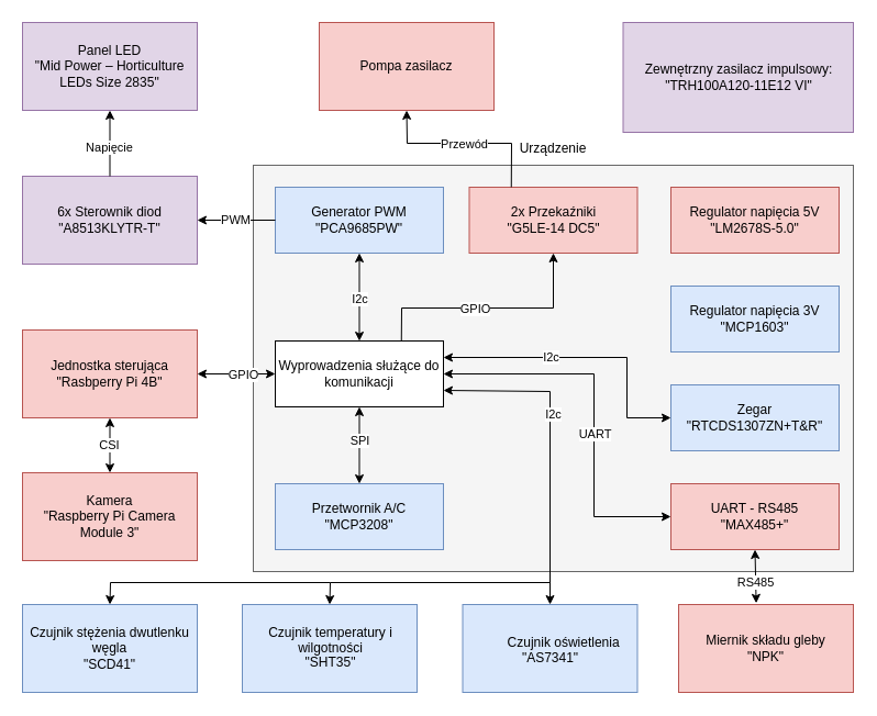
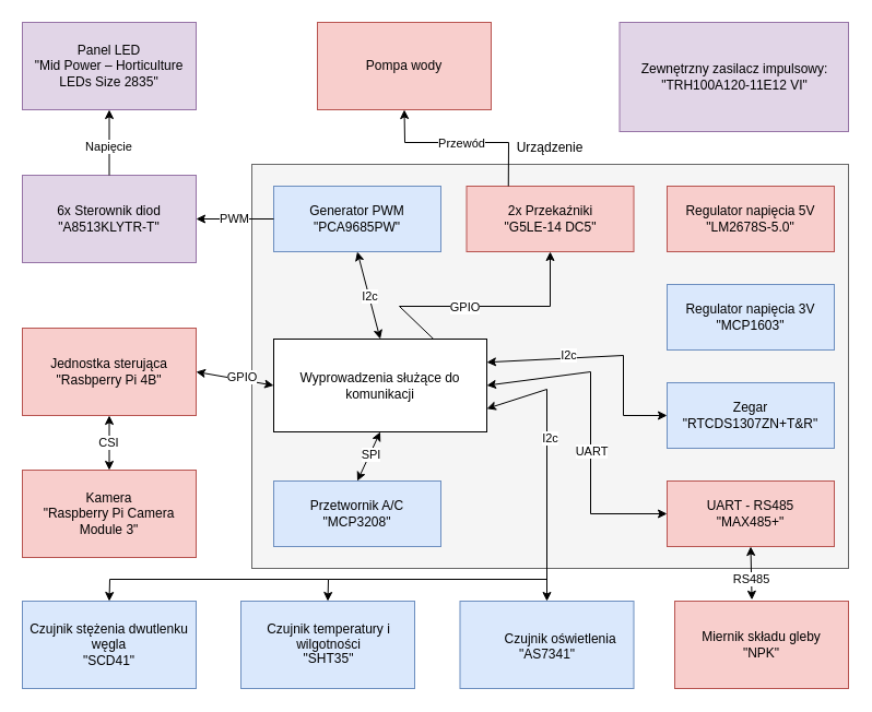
  <mxCell id="0" />
  <mxCell id="1" parent="0" />
  <mxCell id="2" value="" style="rounded=0;whiteSpace=wrap;html=1;fillColor=#f5f5f5;fontColor=#333333;strokeColor=#666666;" parent="1" vertex="1"><mxGeometry x="230" y="150" width="546" height="370" as="geometry" /></mxCell>
  <mxCell id="3" value="&lt;div align=&quot;center&quot;&gt;Zegar &quot;RTCDS1307ZN+T&amp;amp;R&quot;&lt;/div&gt;" style="rounded=0;whiteSpace=wrap;html=1;fillColor=#dae8fc;strokeColor=#6c8ebf;align=center;" parent="1" vertex="1"><mxGeometry x="610" y="350" width="153" height="60" as="geometry" /></mxCell>
  <mxCell id="4" value="Zewnętrzny zasilacz impulsowy: &quot;TRH100A120-11E12 VI&quot;" style="rounded=0;whiteSpace=wrap;html=1;fillColor=#e1d5e7;strokeColor=#9673a6;" parent="1" vertex="1"><mxGeometry x="566.5" y="20" width="209.5" height="100" as="geometry" /></mxCell>
- <mxCell id="5" value="Pompa zasilacz" style="rounded=0;whiteSpace=wrap;html=1;fillColor=#f8cecc;strokeColor=#b85450;" parent="1" vertex="1"><mxGeometry x="290" y="20" width="159" height="80" as="geometry" /></mxCell>
+ <mxCell id="5" value="Pompa wody" style="rounded=0;whiteSpace=wrap;html=1;fillColor=#f8cecc;strokeColor=#b85450;" parent="1" vertex="1"><mxGeometry x="290" y="20" width="159" height="80" as="geometry" /></mxCell>
  <mxCell id="6" value="&lt;div&gt;6x Sterownik diod&lt;/div&gt;&lt;div&gt;&quot;A8513KLYTR-T&quot;&lt;/div&gt;" style="rounded=0;whiteSpace=wrap;html=1;fillColor=#e1d5e7;strokeColor=#9673a6;" parent="1" vertex="1"><mxGeometry x="20" y="160" width="159" height="80" as="geometry" /></mxCell>
  <mxCell id="7" value="Urządzenie" style="text;html=1;align=center;verticalAlign=middle;whiteSpace=wrap;rounded=0;" parent="1" vertex="1"><mxGeometry x="473" y="120" width="60" height="30" as="geometry" /></mxCell>
  <mxCell id="8" value="&lt;div&gt;Jednostka sterująca&lt;/div&gt;&lt;div&gt;&quot;Rasbperry Pi 4B&quot;&lt;/div&gt;" style="rounded=0;whiteSpace=wrap;html=1;fillColor=#f8cecc;strokeColor=#b85450;" vertex="1" parent="1"><mxGeometry x="20" y="300" width="159" height="80" as="geometry" /></mxCell>
  <mxCell id="9" value="Panel LED&lt;br&gt;&quot;Mid Power – Horticulture LEDs Size 2835&quot;" style="rounded=0;whiteSpace=wrap;html=1;fillColor=#e1d5e7;strokeColor=#9673a6;" vertex="1" parent="1"><mxGeometry x="20" y="20" width="159" height="80" as="geometry" /></mxCell>
  <mxCell id="10" value="&lt;p align=&quot;center&quot; style=&quot;line-height: 115%&quot; class=&quot;western&quot;&gt;Czujnik temperatury i wilgotności&lt;br&gt;&quot;SHT35&quot;&lt;/p&gt;" style="rounded=0;whiteSpace=wrap;html=1;fillColor=#dae8fc;strokeColor=#6c8ebf;align=left;" vertex="1" parent="1"><mxGeometry x="220" y="550" width="159" height="80" as="geometry" /></mxCell>
  <mxCell id="11" value="&lt;p align=&quot;center&quot; style=&quot;line-height: 115%; text-indent: 0.64cm; margin-bottom: 0.21cm&quot;&gt;Czujnik oświetlenia&lt;br&gt;&quot;AS7341&quot;&lt;/p&gt;" style="rounded=0;whiteSpace=wrap;html=1;fillColor=#dae8fc;strokeColor=#6c8ebf;align=center;" vertex="1" parent="1"><mxGeometry x="420.5" y="550" width="159" height="80" as="geometry" /></mxCell>
  <mxCell id="12" value="Czujnik stężenia dwutlenku węgla&lt;br&gt;&quot;SCD41&quot;" style="rounded=0;whiteSpace=wrap;html=1;fillColor=#dae8fc;strokeColor=#6c8ebf;" vertex="1" parent="1"><mxGeometry x="20" y="550" width="159" height="80" as="geometry" /></mxCell>
  <mxCell id="13" value="2x Przekaźniki&lt;br&gt;&quot;G5LE-14 DC5&quot;" style="rounded=0;whiteSpace=wrap;html=1;fillColor=#f8cecc;strokeColor=#b85450;align=center;" vertex="1" parent="1"><mxGeometry x="426.5" y="170" width="153" height="60" as="geometry" /></mxCell>
  <mxCell id="14" value="Przetwornik A/C&lt;br&gt;&quot;MCP3208&quot;" style="rounded=0;whiteSpace=wrap;html=1;fillColor=#dae8fc;strokeColor=#6c8ebf;align=center;" vertex="1" parent="1"><mxGeometry x="250" y="440" width="153" height="60" as="geometry" /></mxCell>
  <mxCell id="15" value="&lt;div&gt;Generator PWM&lt;/div&gt;&lt;div&gt;&quot;PCA9685PW&quot;&lt;/div&gt;" style="rounded=0;whiteSpace=wrap;html=1;fillColor=#dae8fc;strokeColor=#6c8ebf;align=center;" vertex="1" parent="1"><mxGeometry x="250" y="170" width="153" height="60" as="geometry" /></mxCell>
  <mxCell id="16" value="Regulator napięcia 5V&lt;br&gt; &quot;LM2678S-5.0&quot;" style="rounded=0;whiteSpace=wrap;html=1;fillColor=#f8cecc;strokeColor=#b85450;align=center;" vertex="1" parent="1"><mxGeometry x="610" y="170" width="153" height="60" as="geometry" /></mxCell>
  <mxCell id="17" value="Regulator napięcia 3V &quot;MCP1603&quot;" style="rounded=0;whiteSpace=wrap;html=1;fillColor=#dae8fc;strokeColor=#6c8ebf;align=center;" vertex="1" parent="1"><mxGeometry x="610" y="260" width="153" height="60" as="geometry" /></mxCell>
  <mxCell id="18" value="UART - RS485&lt;br&gt;&quot;MAX485+&quot;" style="rounded=0;whiteSpace=wrap;html=1;fillColor=#f8cecc;strokeColor=#b85450;align=center;" vertex="1" parent="1"><mxGeometry x="610" y="440" width="153" height="60" as="geometry" /></mxCell>
- <mxCell id="19" value="Wyprowadzenia służące do komunikacji" style="rounded=0;whiteSpace=wrap;html=1;align=center;" vertex="1" parent="1"><mxGeometry x="250" y="310" width="153" height="60" as="geometry" /></mxCell>
+ <mxCell id="19" value="Wyprowadzenia służące do komunikacji" style="rounded=0;whiteSpace=wrap;html=1;align=center;" vertex="1" parent="1"><mxGeometry x="250" y="310" width="195" height="85" as="geometry" /></mxCell>
  <mxCell id="20" value="Miernik składu gleby&lt;br&gt;&quot;NPK&quot;" style="rounded=0;whiteSpace=wrap;html=1;fillColor=#f8cecc;strokeColor=#b85450;" vertex="1" parent="1"><mxGeometry x="617" y="550" width="159" height="80" as="geometry" /></mxCell>
  <mxCell id="21" value="" style="endArrow=classic;html=1;rounded=0;entryX=0.5;entryY=0;entryDx=0;entryDy=0;exitX=0.5;exitY=1;exitDx=0;exitDy=0;startArrow=classic;startFill=1;" edge="1" parent="1" source="19" target="14"><mxGeometry width="50" height="50" relative="1" as="geometry"><mxPoint x="376.5" y="420" as="sourcePoint" /><mxPoint x="426.5" y="370" as="targetPoint" /></mxGeometry></mxCell>
  <mxCell id="22" value="SPI" style="edgeLabel;html=1;align=center;verticalAlign=middle;resizable=0;points=[];" vertex="1" connectable="0" parent="21"><mxGeometry x="-0.189" y="2" relative="1" as="geometry"><mxPoint x="-2" y="2" as="offset" /></mxGeometry></mxCell>
  <mxCell id="23" value="" style="endArrow=classic;html=1;rounded=0;entryX=0.5;entryY=0;entryDx=0;entryDy=0;exitX=1;exitY=0.75;exitDx=0;exitDy=0;startArrow=classic;startFill=1;" edge="1" parent="1" source="19" target="11"><mxGeometry width="50" height="50" relative="1" as="geometry"><mxPoint x="449" y="380" as="sourcePoint" /><mxPoint x="449" y="450" as="targetPoint" /><Array as="points"><mxPoint x="500" y="356" /></Array></mxGeometry></mxCell>
  <mxCell id="24" value="I2c" style="edgeLabel;html=1;align=center;verticalAlign=middle;resizable=0;points=[];" vertex="1" connectable="0" parent="23"><mxGeometry x="-0.189" y="2" relative="1" as="geometry"><mxPoint as="offset" /></mxGeometry></mxCell>
  <mxCell id="25" value="" style="endArrow=classic;html=1;rounded=0;entryX=0.5;entryY=0;entryDx=0;entryDy=0;" edge="1" parent="1" target="10"><mxGeometry width="50" height="50" relative="1" as="geometry"><mxPoint x="500" y="530" as="sourcePoint" /><mxPoint x="500" y="460" as="targetPoint" /><Array as="points"><mxPoint x="300" y="530" /></Array></mxGeometry></mxCell>
  <mxCell id="26" value="" style="endArrow=classic;html=1;rounded=0;entryX=0.5;entryY=0;entryDx=0;entryDy=0;" edge="1" parent="1" target="12"><mxGeometry width="50" height="50" relative="1" as="geometry"><mxPoint x="300" y="530" as="sourcePoint" /><mxPoint x="320" y="490" as="targetPoint" /><Array as="points"><mxPoint x="100" y="530" /></Array></mxGeometry></mxCell>
  <mxCell id="27" value="" style="endArrow=classic;html=1;rounded=0;exitX=0.5;exitY=0;exitDx=0;exitDy=0;entryX=0.5;entryY=1;entryDx=0;entryDy=0;startArrow=classic;startFill=1;" edge="1" parent="1" source="19" target="15"><mxGeometry width="50" height="50" relative="1" as="geometry"><mxPoint x="450" y="310" as="sourcePoint" /><mxPoint x="500" y="260" as="targetPoint" /></mxGeometry></mxCell>
  <mxCell id="28" value="I2c" style="edgeLabel;html=1;align=center;verticalAlign=middle;resizable=0;points=[];" vertex="1" connectable="0" parent="27"><mxGeometry x="-0.013" relative="1" as="geometry"><mxPoint as="offset" /></mxGeometry></mxCell>
  <mxCell id="29" value="" style="endArrow=classic;html=1;rounded=0;entryX=0.5;entryY=1;entryDx=0;entryDy=0;exitX=0.75;exitY=0;exitDx=0;exitDy=0;" edge="1" parent="1" source="19" target="13"><mxGeometry width="50" height="50" relative="1" as="geometry"><mxPoint x="460" y="330" as="sourcePoint" /><mxPoint x="510" y="280" as="targetPoint" /><Array as="points"><mxPoint x="365" y="280" /><mxPoint x="503" y="280" /></Array></mxGeometry></mxCell>
  <mxCell id="30" value="&lt;div&gt;GPIO&lt;/div&gt;" style="edgeLabel;html=1;align=center;verticalAlign=middle;resizable=0;points=[];" vertex="1" connectable="0" parent="29"><mxGeometry x="-0.107" relative="1" as="geometry"><mxPoint as="offset" /></mxGeometry></mxCell>
  <mxCell id="31" value="" style="endArrow=classic;html=1;rounded=0;exitX=1;exitY=0.5;exitDx=0;exitDy=0;entryX=0;entryY=0.5;entryDx=0;entryDy=0;startArrow=classic;startFill=1;" edge="1" parent="1" source="19" target="18"><mxGeometry width="50" height="50" relative="1" as="geometry"><mxPoint x="480" y="350" as="sourcePoint" /><mxPoint x="530" y="300" as="targetPoint" /><Array as="points"><mxPoint x="540" y="340" /><mxPoint x="540" y="470" /></Array></mxGeometry></mxCell>
  <mxCell id="32" value="UART" style="edgeLabel;html=1;align=center;verticalAlign=middle;resizable=0;points=[];" vertex="1" connectable="0" parent="31"><mxGeometry x="0.134" y="2" relative="1" as="geometry"><mxPoint x="-2" as="offset" /></mxGeometry></mxCell>
  <mxCell id="33" value="" style="endArrow=classic;startArrow=classic;html=1;rounded=0;entryX=0.5;entryY=1;entryDx=0;entryDy=0;exitX=0.444;exitY=-0.015;exitDx=0;exitDy=0;exitPerimeter=0;" edge="1" parent="1" source="20" target="18"><mxGeometry width="50" height="50" relative="1" as="geometry"><mxPoint x="630" y="550" as="sourcePoint" /><mxPoint x="680" y="500" as="targetPoint" /></mxGeometry></mxCell>
  <mxCell id="34" value="RS485" style="edgeLabel;html=1;align=center;verticalAlign=middle;resizable=0;points=[];" vertex="1" connectable="0" parent="33"><mxGeometry x="-0.345" y="-1" relative="1" as="geometry"><mxPoint x="-2" y="-3" as="offset" /></mxGeometry></mxCell>
  <mxCell id="35" value="" style="endArrow=classic;startArrow=classic;html=1;rounded=0;entryX=0;entryY=0.5;entryDx=0;entryDy=0;exitX=1;exitY=0.5;exitDx=0;exitDy=0;" edge="1" parent="1" source="8" target="19"><mxGeometry width="50" height="50" relative="1" as="geometry"><mxPoint x="160" y="460" as="sourcePoint" /><mxPoint x="210" y="410" as="targetPoint" /></mxGeometry></mxCell>
  <mxCell id="36" value="GPIO" style="edgeLabel;html=1;align=center;verticalAlign=middle;resizable=0;points=[];" vertex="1" connectable="0" parent="35"><mxGeometry x="-0.341" relative="1" as="geometry"><mxPoint x="18" as="offset" /></mxGeometry></mxCell>
  <mxCell id="37" value="" style="endArrow=classic;html=1;rounded=0;exitX=0;exitY=0.5;exitDx=0;exitDy=0;entryX=1;entryY=0.5;entryDx=0;entryDy=0;" edge="1" parent="1" source="15" target="6"><mxGeometry width="50" height="50" relative="1" as="geometry"><mxPoint x="210" y="140" as="sourcePoint" /><mxPoint x="260" y="90" as="targetPoint" /></mxGeometry></mxCell>
  <mxCell id="38" value="PWM" style="edgeLabel;html=1;align=center;verticalAlign=middle;resizable=0;points=[];" vertex="1" connectable="0" parent="37"><mxGeometry x="0.037" y="-1" relative="1" as="geometry"><mxPoint as="offset" /></mxGeometry></mxCell>
  <mxCell id="39" value="" style="endArrow=classic;html=1;rounded=0;exitX=0.5;exitY=0;exitDx=0;exitDy=0;entryX=0.5;entryY=1;entryDx=0;entryDy=0;" edge="1" parent="1" source="6" target="9"><mxGeometry width="50" height="50" relative="1" as="geometry"><mxPoint x="200" y="130" as="sourcePoint" /><mxPoint x="250" y="80" as="targetPoint" /></mxGeometry></mxCell>
  <mxCell id="40" value="Napięcie" style="edgeLabel;html=1;align=center;verticalAlign=middle;resizable=0;points=[];" vertex="1" connectable="0" parent="39"><mxGeometry x="-0.107" y="1" relative="1" as="geometry"><mxPoint as="offset" /></mxGeometry></mxCell>
  <mxCell id="41" value="" style="endArrow=classic;startArrow=classic;html=1;rounded=0;exitX=1;exitY=0.25;exitDx=0;exitDy=0;entryX=0;entryY=0.5;entryDx=0;entryDy=0;" edge="1" parent="1" source="19" target="3"><mxGeometry width="50" height="50" relative="1" as="geometry"><mxPoint x="510" y="320" as="sourcePoint" /><mxPoint x="560" y="270" as="targetPoint" /><Array as="points"><mxPoint x="570" y="325" /><mxPoint x="570" y="380" /></Array></mxGeometry></mxCell>
  <mxCell id="42" value="I2c" style="edgeLabel;html=1;align=center;verticalAlign=middle;resizable=0;points=[];" vertex="1" connectable="0" parent="41"><mxGeometry x="0.03" y="1" relative="1" as="geometry"><mxPoint x="-38" as="offset" /></mxGeometry></mxCell>
  <mxCell id="43" value="&lt;div align=&quot;center&quot;&gt;&lt;font style=&quot;font-size: 12px;&quot;&gt;Kamera&lt;/font&gt;&lt;/div&gt;&lt;div align=&quot;center&quot;&gt;&lt;font style=&quot;font-size: 12px;&quot;&gt;&lt;span style=&quot;font-weight: normal;&quot;&gt;&quot;Raspberry Pi Camera Module 3&quot;&lt;/span&gt;&lt;/font&gt;&lt;/div&gt;" style="rounded=0;whiteSpace=wrap;html=1;fillColor=#f8cecc;strokeColor=#b85450;align=center;" vertex="1" parent="1"><mxGeometry x="20" y="430" width="159" height="80" as="geometry" /></mxCell>
  <mxCell id="44" value="" style="endArrow=classic;startArrow=classic;html=1;rounded=0;exitX=0.5;exitY=0;exitDx=0;exitDy=0;entryX=0.5;entryY=1;entryDx=0;entryDy=0;" edge="1" parent="1" source="43" target="8"><mxGeometry width="50" height="50" relative="1" as="geometry"><mxPoint x="70" y="420" as="sourcePoint" /><mxPoint x="120" y="370" as="targetPoint" /></mxGeometry></mxCell>
  <mxCell id="45" value="CSI" style="edgeLabel;html=1;align=center;verticalAlign=middle;resizable=0;points=[];" vertex="1" connectable="0" parent="44"><mxGeometry x="0.053" y="1" relative="1" as="geometry"><mxPoint as="offset" /></mxGeometry></mxCell>
  <mxCell id="46" value="" style="endArrow=classic;html=1;rounded=0;exitX=0.25;exitY=0;exitDx=0;exitDy=0;entryX=0.5;entryY=1;entryDx=0;entryDy=0;" edge="1" parent="1" source="13" target="5"><mxGeometry width="50" height="50" relative="1" as="geometry"><mxPoint x="480" y="90" as="sourcePoint" /><mxPoint x="530" y="40" as="targetPoint" /><Array as="points"><mxPoint x="465" y="130" /><mxPoint x="370" y="130" /></Array></mxGeometry></mxCell>
  <mxCell id="47" value="Przewód" style="edgeLabel;html=1;align=center;verticalAlign=middle;resizable=0;points=[];" vertex="1" connectable="0" parent="46"><mxGeometry x="0.011" y="2" relative="1" as="geometry"><mxPoint x="-1" y="-2" as="offset" /></mxGeometry></mxCell>
